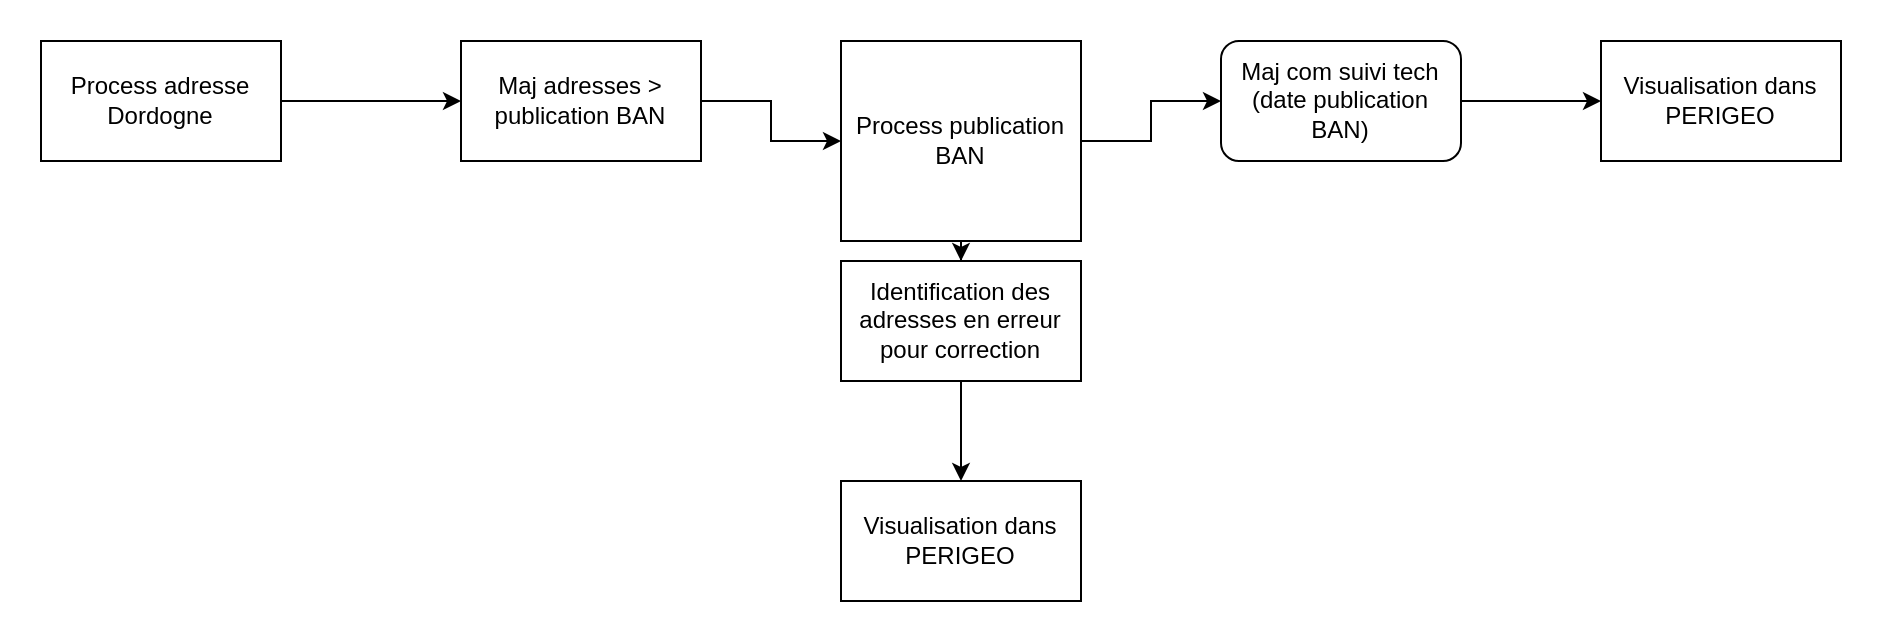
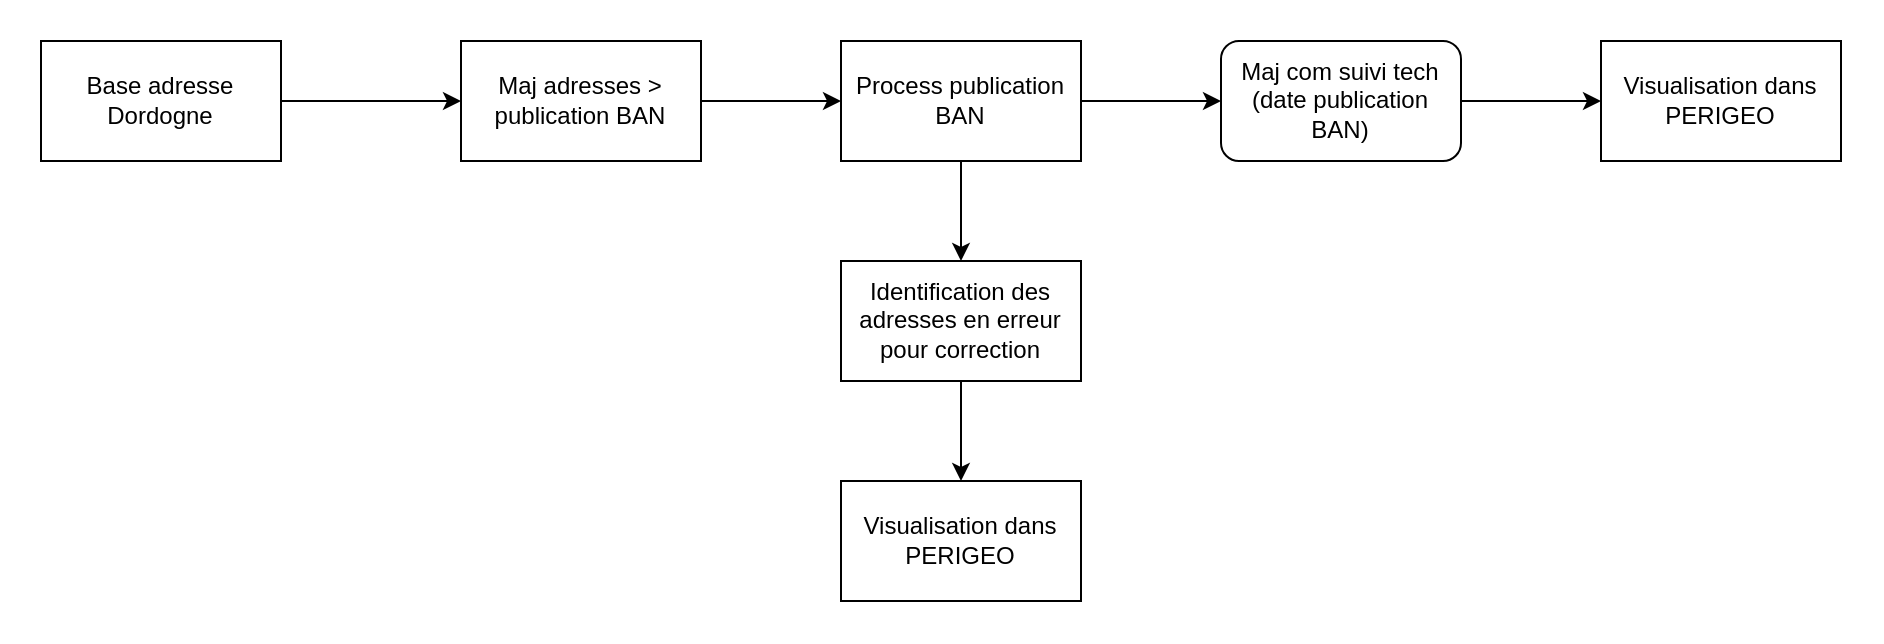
  <mxCell id="0" />
  <mxCell id="1" parent="0" />
  <mxCell id="2" style="edgeStyle=orthogonalEdgeStyle;rounded=0;orthogonalLoop=1;jettySize=auto;html=1;exitX=1;exitY=0.5;exitDx=0;exitDy=0;entryX=0;entryY=0.5;entryDx=0;entryDy=0;" edge="1" parent="1" source="3" target="5"><mxGeometry relative="1" as="geometry" /></mxCell>
- <mxCell id="3" value="Process adresse Dordogne" style="rounded=0;whiteSpace=wrap;html=1;" vertex="1" parent="1"><mxGeometry x="20" y="20" width="120" height="60" as="geometry" /></mxCell>
+ <mxCell id="3" value="Base adresse Dordogne" style="rounded=0;whiteSpace=wrap;html=1;" vertex="1" parent="1"><mxGeometry x="20" y="20" width="120" height="60" as="geometry" /></mxCell>
  <mxCell id="4" style="edgeStyle=orthogonalEdgeStyle;rounded=0;orthogonalLoop=1;jettySize=auto;html=1;exitX=1;exitY=0.5;exitDx=0;exitDy=0;entryX=0;entryY=0.5;entryDx=0;entryDy=0;" edge="1" parent="1" source="5" target="8"><mxGeometry relative="1" as="geometry" /></mxCell>
  <mxCell id="5" value="Maj adresses &amp;gt; publication BAN" style="rounded=0;whiteSpace=wrap;html=1;" vertex="1" parent="1"><mxGeometry x="230" y="20" width="120" height="60" as="geometry" /></mxCell>
  <mxCell id="6" style="edgeStyle=orthogonalEdgeStyle;rounded=0;orthogonalLoop=1;jettySize=auto;html=1;entryX=0;entryY=0.5;entryDx=0;entryDy=0;" edge="1" parent="1" source="8" target="12"><mxGeometry relative="1" as="geometry" /></mxCell>
  <mxCell id="7" style="edgeStyle=orthogonalEdgeStyle;rounded=0;orthogonalLoop=1;jettySize=auto;html=1;entryX=0.5;entryY=0;entryDx=0;entryDy=0;" edge="1" parent="1" source="8" target="10"><mxGeometry relative="1" as="geometry" /></mxCell>
- <mxCell id="8" value="Process publication BAN" style="rounded=0;whiteSpace=wrap;html=1;" vertex="1" parent="1"><mxGeometry x="420" y="20" width="120" height="100" as="geometry" /></mxCell>
+ <mxCell id="8" value="Process publication BAN" style="rounded=0;whiteSpace=wrap;html=1;" vertex="1" parent="1"><mxGeometry x="420" y="20" width="120" height="60" as="geometry" /></mxCell>
  <mxCell id="9" style="edgeStyle=orthogonalEdgeStyle;rounded=0;orthogonalLoop=1;jettySize=auto;html=1;entryX=0.5;entryY=0;entryDx=0;entryDy=0;" edge="1" parent="1" source="10" target="13"><mxGeometry relative="1" as="geometry" /></mxCell>
  <mxCell id="10" value="Identification des adresses en erreur pour correction" style="rounded=0;whiteSpace=wrap;html=1;" vertex="1" parent="1"><mxGeometry x="420" y="130" width="120" height="60" as="geometry" /></mxCell>
  <mxCell id="11" style="edgeStyle=orthogonalEdgeStyle;rounded=0;orthogonalLoop=1;jettySize=auto;html=1;entryX=0;entryY=0.5;entryDx=0;entryDy=0;" edge="1" parent="1" source="12" target="14"><mxGeometry relative="1" as="geometry" /></mxCell>
  <mxCell id="12" value="Maj com suivi tech (date publication BAN)" style="whiteSpace=wrap;html=1;rounded=1;" vertex="1" parent="1"><mxGeometry x="610" y="20" width="120" height="60" as="geometry" /></mxCell>
  <mxCell id="13" value="Visualisation dans PERIGEO" style="rounded=0;whiteSpace=wrap;html=1;" vertex="1" parent="1"><mxGeometry x="420" y="240" width="120" height="60" as="geometry" /></mxCell>
  <mxCell id="14" value="Visualisation dans PERIGEO" style="rounded=0;whiteSpace=wrap;html=1;" vertex="1" parent="1"><mxGeometry x="800" y="20" width="120" height="60" as="geometry" /></mxCell>
